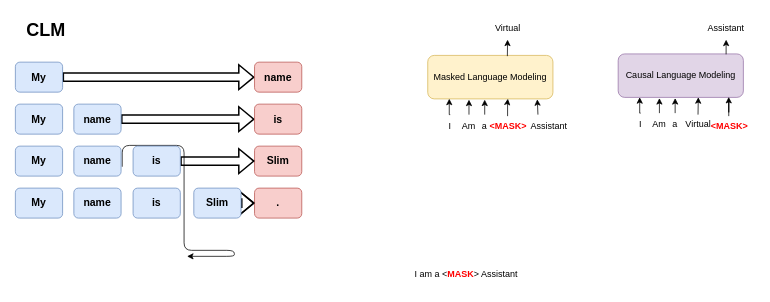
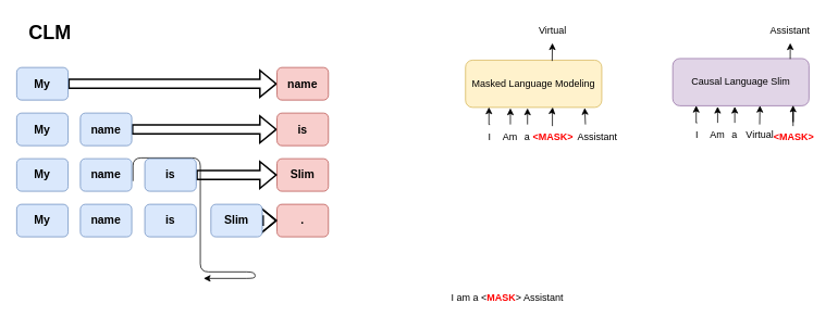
  <mxCell id="0" />
  <mxCell id="1" parent="0" />
  <mxCell id="2" value="" style="edgeStyle=orthogonalEdgeStyle;rounded=0;orthogonalLoop=1;jettySize=auto;html=1;fontSize=14;fontStyle=1;shape=flexArrow;strokeWidth=2;startSize=7;" parent="1" source="3" target="6" edge="1"><mxGeometry relative="1" as="geometry" /></mxCell>
  <mxCell id="3" value="My" style="rounded=1;whiteSpace=wrap;html=1;fillColor=#dae8fc;strokeColor=#6c8ebf;flipV=1;fontSize=14;fontStyle=1" parent="1" vertex="1"><mxGeometry x="20" y="82" width="63" height="40" as="geometry" /></mxCell>
  <mxCell id="4" style="edgeStyle=orthogonalEdgeStyle;orthogonalLoop=1;jettySize=auto;html=1;exitX=0.5;exitY=0;exitDx=0;exitDy=0;endArrow=classic;endFill=1;entryX=0.25;entryY=1;entryDx=0;entryDy=0;rounded=1;" parent="1" edge="1"><mxGeometry relative="1" as="geometry"><mxPoint x="249" y="341" as="targetPoint" /><Array as="points"><mxPoint x="162" y="193" /><mxPoint x="245" y="193" /><mxPoint x="245" y="333" /><mxPoint x="312" y="333" /></Array><mxPoint x="162.5" y="221.5" as="sourcePoint" /></mxGeometry></mxCell>
  <mxCell id="5" value="&lt;h1 style=&quot;border-color: var(--border-color);&quot;&gt;CLM&lt;/h1&gt;" style="text;html=1;strokeColor=none;fillColor=none;spacing=5;spacingTop=-20;whiteSpace=wrap;overflow=hidden;rounded=0;" parent="1" vertex="1"><mxGeometry x="30" y="20" width="69" height="46" as="geometry" /></mxCell>
  <mxCell id="6" value="name" style="rounded=1;whiteSpace=wrap;html=1;fillColor=#f8cecc;strokeColor=#b85450;flipV=1;fontSize=14;fontStyle=1" parent="1" vertex="1"><mxGeometry x="339" y="82" width="63" height="40" as="geometry" /></mxCell>
  <mxCell id="7" value="My" style="rounded=1;whiteSpace=wrap;html=1;fillColor=#dae8fc;strokeColor=#6c8ebf;flipV=1;fontSize=14;fontStyle=1" parent="1" vertex="1"><mxGeometry x="20" y="138" width="63" height="40" as="geometry" /></mxCell>
  <mxCell id="8" value="" style="edgeStyle=orthogonalEdgeStyle;rounded=0;orthogonalLoop=1;jettySize=auto;html=1;entryX=0;entryY=0.5;entryDx=0;entryDy=0;fontSize=14;fontStyle=1;shape=flexArrow;strokeWidth=2;startSize=7;" parent="1" source="9" target="10" edge="1"><mxGeometry relative="1" as="geometry"><mxPoint x="261" y="158" as="targetPoint" /></mxGeometry></mxCell>
  <mxCell id="9" value="name" style="rounded=1;whiteSpace=wrap;html=1;fillColor=#dae8fc;strokeColor=#6c8ebf;flipV=1;fontSize=14;fontStyle=1" parent="1" vertex="1"><mxGeometry x="98" y="138" width="63" height="40" as="geometry" /></mxCell>
  <mxCell id="10" value="is" style="rounded=1;whiteSpace=wrap;html=1;fillColor=#f8cecc;strokeColor=#b85450;flipV=1;fontSize=14;fontStyle=1" parent="1" vertex="1"><mxGeometry x="339" y="138" width="63" height="40" as="geometry" /></mxCell>
  <mxCell id="11" value="My" style="rounded=1;whiteSpace=wrap;html=1;fillColor=#dae8fc;strokeColor=#6c8ebf;flipV=1;fontSize=14;fontStyle=1" parent="1" vertex="1"><mxGeometry x="20" y="194" width="63" height="40" as="geometry" /></mxCell>
  <mxCell id="12" value="name" style="rounded=1;whiteSpace=wrap;html=1;fillColor=#dae8fc;strokeColor=#6c8ebf;flipV=1;fontSize=14;fontStyle=1" parent="1" vertex="1"><mxGeometry x="98" y="194" width="63" height="40" as="geometry" /></mxCell>
  <mxCell id="13" value="Slim" style="rounded=1;whiteSpace=wrap;html=1;fillColor=#f8cecc;strokeColor=#b85450;flipV=1;fontSize=14;fontStyle=1" parent="1" vertex="1"><mxGeometry x="339" y="194" width="63" height="40" as="geometry" /></mxCell>
  <mxCell id="14" value="" style="edgeStyle=orthogonalEdgeStyle;rounded=0;orthogonalLoop=1;jettySize=auto;html=1;fontSize=14;fontStyle=1;shape=flexArrow;strokeWidth=2;startSize=7;" parent="1" source="15" target="13" edge="1"><mxGeometry relative="1" as="geometry" /></mxCell>
  <mxCell id="15" value="is" style="rounded=1;whiteSpace=wrap;html=1;fillColor=#dae8fc;strokeColor=#6c8ebf;flipV=1;fontSize=14;fontStyle=1" parent="1" vertex="1"><mxGeometry x="177" y="194" width="63" height="40" as="geometry" /></mxCell>
  <mxCell id="16" value="My" style="rounded=1;whiteSpace=wrap;html=1;fillColor=#dae8fc;strokeColor=#6c8ebf;flipV=1;fontSize=14;fontStyle=1" parent="1" vertex="1"><mxGeometry x="20" y="250" width="63" height="40" as="geometry" /></mxCell>
  <mxCell id="17" value="name" style="rounded=1;whiteSpace=wrap;html=1;fillColor=#dae8fc;strokeColor=#6c8ebf;flipV=1;fontSize=14;fontStyle=1" parent="1" vertex="1"><mxGeometry x="98" y="250" width="63" height="40" as="geometry" /></mxCell>
  <mxCell id="18" value="." style="rounded=1;whiteSpace=wrap;html=1;fillColor=#f8cecc;strokeColor=#b85450;flipV=1;fontSize=14;fontStyle=1" parent="1" vertex="1"><mxGeometry x="339" y="250" width="63" height="40" as="geometry" /></mxCell>
  <mxCell id="19" value="is" style="rounded=1;whiteSpace=wrap;html=1;fillColor=#dae8fc;strokeColor=#6c8ebf;flipV=1;fontSize=14;fontStyle=1" parent="1" vertex="1"><mxGeometry x="177" y="250" width="63" height="40" as="geometry" /></mxCell>
  <mxCell id="20" style="edgeStyle=orthogonalEdgeStyle;rounded=0;orthogonalLoop=1;jettySize=auto;html=1;exitX=1;exitY=0.5;exitDx=0;exitDy=0;shape=flexArrow;strokeWidth=2;startSize=7;" parent="1" source="21" target="18" edge="1"><mxGeometry relative="1" as="geometry" /></mxCell>
  <mxCell id="21" value="Slim" style="rounded=1;whiteSpace=wrap;html=1;fillColor=#dae8fc;strokeColor=#6c8ebf;flipV=1;fontSize=14;fontStyle=1" parent="1" vertex="1"><mxGeometry x="258" y="250" width="63" height="40" as="geometry" /></mxCell>
  <mxCell id="22" value="Masked Language Modeling" style="rounded=1;whiteSpace=wrap;html=1;fillColor=#fff2cc;strokeColor=#d6b656;" parent="1" vertex="1"><mxGeometry x="570" y="73" width="167" height="58" as="geometry" /></mxCell>
  <mxCell id="23" value="I&lt;span style=&quot;white-space: pre;&quot;&gt; &lt;/span&gt;am&lt;span style=&quot;white-space: pre;&quot;&gt; &lt;/span&gt;a&lt;span style=&quot;white-space: pre;&quot;&gt; &lt;/span&gt;&amp;lt;&lt;font color=&quot;#ff0000&quot;&gt;&lt;b&gt;MASK&lt;/b&gt;&lt;/font&gt;&amp;gt;&lt;span style=&quot;white-space: pre;&quot;&gt; &lt;/span&gt;Assistant" style="text;html=1;strokeColor=none;fillColor=none;align=center;verticalAlign=middle;whiteSpace=wrap;rounded=0;" parent="1" vertex="1"><mxGeometry x="509" y="350" width="225" height="30" as="geometry" /></mxCell>
  <mxCell id="24" style="edgeStyle=orthogonalEdgeStyle;rounded=0;orthogonalLoop=1;jettySize=auto;html=1;exitX=0.5;exitY=0;exitDx=0;exitDy=0;entryX=0.172;entryY=0.997;entryDx=0;entryDy=0;entryPerimeter=0;" parent="1" source="25" target="22" edge="1"><mxGeometry relative="1" as="geometry" /></mxCell>
  <mxCell id="25" value="I" style="text;html=1;strokeColor=none;fillColor=none;align=center;verticalAlign=middle;whiteSpace=wrap;rounded=0;" parent="1" vertex="1"><mxGeometry x="570" y="152" width="60" height="30" as="geometry" /></mxCell>
  <mxCell id="26" style="edgeStyle=orthogonalEdgeStyle;rounded=0;orthogonalLoop=1;jettySize=auto;html=1;" parent="1" source="27" edge="1"><mxGeometry relative="1" as="geometry"><mxPoint x="625" y="132.4" as="targetPoint" /></mxGeometry></mxCell>
  <mxCell id="27" value="Am" style="text;html=1;strokeColor=none;fillColor=none;align=center;verticalAlign=middle;whiteSpace=wrap;rounded=0;" parent="1" vertex="1"><mxGeometry x="595" y="152" width="60" height="30" as="geometry" /></mxCell>
  <mxCell id="28" style="edgeStyle=orthogonalEdgeStyle;rounded=0;orthogonalLoop=1;jettySize=auto;html=1;entryX=0.458;entryY=1.01;entryDx=0;entryDy=0;entryPerimeter=0;" parent="1" source="29" target="22" edge="1"><mxGeometry relative="1" as="geometry" /></mxCell>
  <mxCell id="29" value="a" style="text;html=1;strokeColor=none;fillColor=none;align=center;verticalAlign=middle;whiteSpace=wrap;rounded=0;" parent="1" vertex="1"><mxGeometry x="616" y="152" width="60" height="30" as="geometry" /></mxCell>
  <mxCell id="30" style="edgeStyle=orthogonalEdgeStyle;rounded=0;orthogonalLoop=1;jettySize=auto;html=1;exitX=0.25;exitY=0;exitDx=0;exitDy=0;entryX=0.875;entryY=1.01;entryDx=0;entryDy=0;entryPerimeter=0;" parent="1" source="31" target="22" edge="1"><mxGeometry relative="1" as="geometry" /></mxCell>
  <mxCell id="31" value="Assistant" style="text;html=1;strokeColor=none;fillColor=none;align=center;verticalAlign=middle;whiteSpace=wrap;rounded=0;" parent="1" vertex="1"><mxGeometry x="702" y="152" width="60" height="30" as="geometry" /></mxCell>
  <mxCell id="32" style="edgeStyle=orthogonalEdgeStyle;rounded=0;orthogonalLoop=1;jettySize=auto;html=1;entryX=0.64;entryY=0.997;entryDx=0;entryDy=0;entryPerimeter=0;" parent="1" source="33" target="22" edge="1"><mxGeometry relative="1" as="geometry" /></mxCell>
  <mxCell id="33" value="&lt;b&gt;&lt;font color=&quot;#ff0000&quot;&gt;&amp;lt;MASK&amp;gt;&lt;/font&gt;&lt;/b&gt;" style="text;html=1;align=center;verticalAlign=middle;resizable=0;points=[];autosize=1;strokeColor=none;fillColor=none;" parent="1" vertex="1"><mxGeometry x="643" y="154" width="67" height="26" as="geometry" /></mxCell>
  <mxCell id="34" style="edgeStyle=orthogonalEdgeStyle;rounded=0;orthogonalLoop=1;jettySize=auto;html=1;exitX=0.5;exitY=1;exitDx=0;exitDy=0;entryX=0.636;entryY=0.017;entryDx=0;entryDy=0;entryPerimeter=0;startArrow=classic;startFill=1;endArrow=none;endFill=0;" parent="1" source="35" target="22" edge="1"><mxGeometry relative="1" as="geometry" /></mxCell>
  <mxCell id="35" value="Virtual" style="text;html=1;strokeColor=none;fillColor=none;align=center;verticalAlign=middle;whiteSpace=wrap;rounded=0;" parent="1" vertex="1"><mxGeometry x="646.5" y="22" width="60" height="30" as="geometry" /></mxCell>
- <mxCell id="36" value="Causal Language Modeling" style="rounded=1;whiteSpace=wrap;html=1;fillColor=#e1d5e7;strokeColor=#9673a6;" parent="1" vertex="1"><mxGeometry x="824" y="71" width="167" height="58" as="geometry" /></mxCell>
+ <mxCell id="36" value="Causal Language Slim" style="rounded=1;whiteSpace=wrap;html=1;fillColor=#e1d5e7;strokeColor=#9673a6;" parent="1" vertex="1"><mxGeometry x="824" y="71" width="167" height="58" as="geometry" /></mxCell>
  <mxCell id="37" style="edgeStyle=orthogonalEdgeStyle;rounded=0;orthogonalLoop=1;jettySize=auto;html=1;exitX=0.5;exitY=0;exitDx=0;exitDy=0;entryX=0.172;entryY=0.997;entryDx=0;entryDy=0;entryPerimeter=0;" parent="1" source="38" target="36" edge="1"><mxGeometry relative="1" as="geometry" /></mxCell>
  <mxCell id="38" value="I" style="text;html=1;strokeColor=none;fillColor=none;align=center;verticalAlign=middle;whiteSpace=wrap;rounded=0;" parent="1" vertex="1"><mxGeometry x="824" y="150" width="60" height="30" as="geometry" /></mxCell>
  <mxCell id="39" style="edgeStyle=orthogonalEdgeStyle;rounded=0;orthogonalLoop=1;jettySize=auto;html=1;" parent="1" source="40" edge="1"><mxGeometry relative="1" as="geometry"><mxPoint x="879" y="130.4" as="targetPoint" /></mxGeometry></mxCell>
  <mxCell id="40" value="Am" style="text;html=1;strokeColor=none;fillColor=none;align=center;verticalAlign=middle;whiteSpace=wrap;rounded=0;" parent="1" vertex="1"><mxGeometry x="849" y="150" width="60" height="30" as="geometry" /></mxCell>
  <mxCell id="41" style="edgeStyle=orthogonalEdgeStyle;rounded=0;orthogonalLoop=1;jettySize=auto;html=1;entryX=0.458;entryY=1.01;entryDx=0;entryDy=0;entryPerimeter=0;" parent="1" source="42" target="36" edge="1"><mxGeometry relative="1" as="geometry" /></mxCell>
  <mxCell id="42" value="a" style="text;html=1;strokeColor=none;fillColor=none;align=center;verticalAlign=middle;whiteSpace=wrap;rounded=0;" parent="1" vertex="1"><mxGeometry x="870" y="150" width="60" height="30" as="geometry" /></mxCell>
  <mxCell id="43" style="edgeStyle=orthogonalEdgeStyle;rounded=0;orthogonalLoop=1;jettySize=auto;html=1;exitX=0.5;exitY=1;exitDx=0;exitDy=0;entryX=0.862;entryY=0.01;entryDx=0;entryDy=0;entryPerimeter=0;startArrow=classic;startFill=1;endArrow=none;endFill=0;" parent="1" source="44" target="36" edge="1"><mxGeometry relative="1" as="geometry" /></mxCell>
  <mxCell id="44" value="Assistant" style="text;html=1;strokeColor=none;fillColor=none;align=center;verticalAlign=middle;whiteSpace=wrap;rounded=0;" parent="1" vertex="1"><mxGeometry x="938" y="22" width="60" height="30" as="geometry" /></mxCell>
  <mxCell id="45" style="edgeStyle=orthogonalEdgeStyle;rounded=0;orthogonalLoop=1;jettySize=auto;html=1;entryX=0.64;entryY=0.997;entryDx=0;entryDy=0;entryPerimeter=0;" parent="1" target="36" edge="1"><mxGeometry relative="1" as="geometry"><mxPoint x="930.5" y="152" as="sourcePoint" /></mxGeometry></mxCell>
  <mxCell id="46" style="edgeStyle=orthogonalEdgeStyle;rounded=0;orthogonalLoop=1;jettySize=auto;html=1;entryX=0.883;entryY=0.99;entryDx=0;entryDy=0;entryPerimeter=0;" parent="1" source="47" target="36" edge="1"><mxGeometry relative="1" as="geometry" /></mxCell>
  <mxCell id="47" value="&lt;b&gt;&lt;font color=&quot;#ff0000&quot;&gt;&amp;lt;MASK&amp;gt;&lt;/font&gt;&lt;/b&gt;" style="text;html=1;align=center;verticalAlign=middle;resizable=0;points=[];autosize=1;strokeColor=none;fillColor=none;" parent="1" vertex="1"><mxGeometry x="938" y="154" width="67" height="26" as="geometry" /></mxCell>
  <mxCell id="48" value="Virtual" style="text;html=1;strokeColor=none;fillColor=none;align=center;verticalAlign=middle;whiteSpace=wrap;rounded=0;" parent="1" vertex="1"><mxGeometry x="901" y="150" width="60" height="30" as="geometry" /></mxCell>
